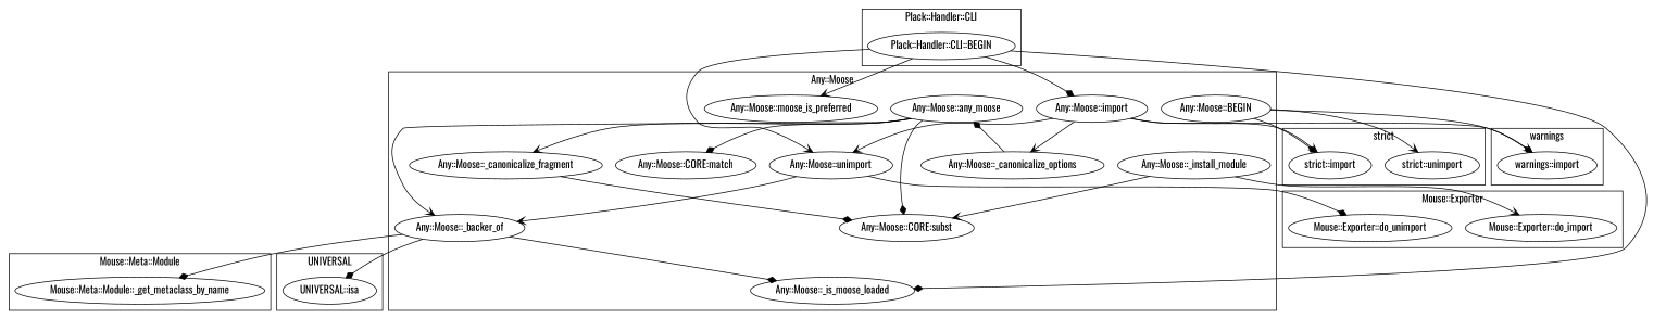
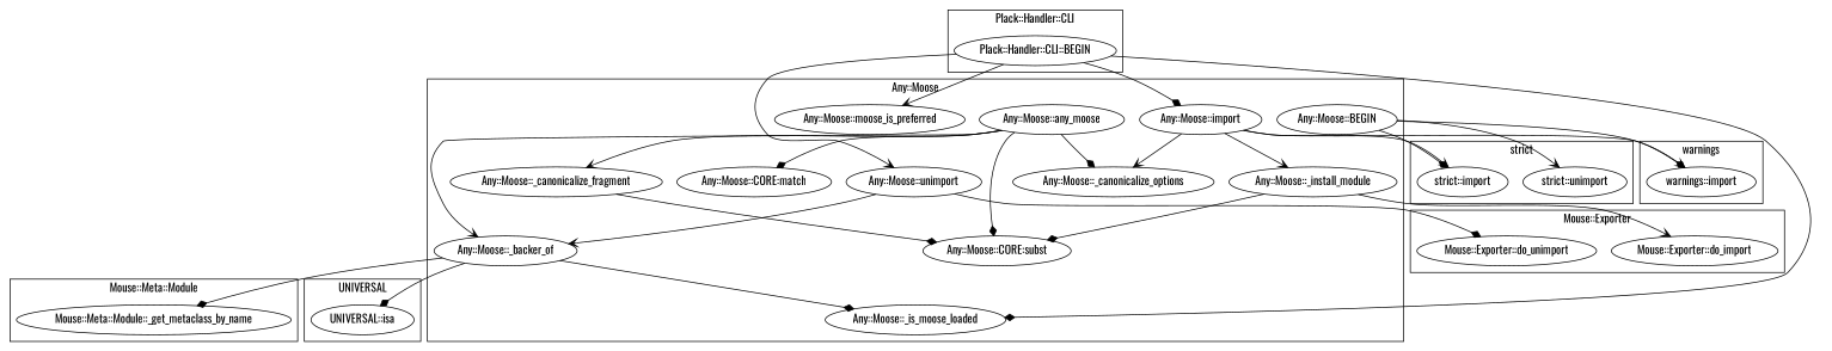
  digraph {
    fontname=Oswald
    node [fontname=Oswald]
    edge [arrowhead=diamond fontname=Oswald]
    "strict::import"
    "strict::unimport"
    "warnings::import"
    "Mouse::Exporter::do_unimport"
    "Mouse::Exporter::do_import"
    "Mouse::Meta::Module::_get_metaclass_by_name"
    "Any::Moose::BEGIN"
    "Any::Moose::_is_moose_loaded"
    "Any::Moose::any_moose"
    "Any::Moose::import"
    "Any::Moose::moose_is_preferred"
    "Any::Moose::CORE:subst"
    "Any::Moose::_canonicalize_fragment"
    "Any::Moose::_canonicalize_options"
    "Any::Moose::CORE:match"
    "Any::Moose::unimport"
    "Any::Moose::_install_module"
    "Any::Moose::_backer_of"
    "UNIVERSAL::isa"
    "Plack::Handler::CLI::BEGIN"
    subgraph cluster_1 {
      label="strict"
      "strict::import"
      "strict::unimport"
    }
    subgraph cluster_2 {
      label=warnings
      "warnings::import"
    }
    subgraph cluster_3 {
      label="Mouse::Exporter"
      "Mouse::Exporter::do_unimport"
      "Mouse::Exporter::do_import"
    }
    subgraph cluster_4 {
      label="Mouse::Meta::Module"
      "Mouse::Meta::Module::_get_metaclass_by_name"
    }
    subgraph cluster_5 {
      label="Any::Moose"
      "Any::Moose::BEGIN"
      "Any::Moose::_is_moose_loaded"
      "Any::Moose::any_moose"
      "Any::Moose::import"
      "Any::Moose::moose_is_preferred"
      "Any::Moose::CORE:subst"
      "Any::Moose::_canonicalize_fragment"
      "Any::Moose::_canonicalize_options"
      "Any::Moose::CORE:match"
      "Any::Moose::unimport"
      "Any::Moose::_install_module"
      "Any::Moose::_backer_of"
    }
    subgraph cluster_6 {
      label=UNIVERSAL
      "UNIVERSAL::isa"
    }
    subgraph cluster_7 {
      label="Plack::Handler::CLI"
      "Plack::Handler::CLI::BEGIN"
    }
    "Any::Moose::BEGIN" -> "strict::import"
    "Any::Moose::BEGIN" -> "strict::unimport" [arrowhead=vee]
    "Any::Moose::BEGIN" -> "warnings::import"
    "Any::Moose::any_moose" -> "Any::Moose::CORE:subst"
    "Any::Moose::any_moose" -> "Any::Moose::_canonicalize_fragment" [arrowhead=vee]
    "Any::Moose::any_moose" -> "Any::Moose::CORE:match"
    "Any::Moose::any_moose" -> "Any::Moose::_backer_of" [arrowhead=vee]
    "Any::Moose::import" -> "strict::import" [arrowhead=vee]
    "Any::Moose::import" -> "warnings::import" [arrowhead=vee]
    "Any::Moose::import" -> "Any::Moose::_canonicalize_options" [arrowhead=vee]
-   "Any::Moose::import" -> "Any::Moose::unimport" [arrowhead=vee]
+   "Any::Moose::import" -> "Any::Moose::_install_module" [arrowhead=vee]
    "Any::Moose::_canonicalize_fragment" -> "Any::Moose::CORE:subst"
-   "Any::Moose::_canonicalize_options" -> "Any::Moose::any_moose"
+   "Any::Moose::any_moose" -> "Any::Moose::_canonicalize_options"
    "Any::Moose::unimport" -> "Mouse::Exporter::do_unimport"
    "Any::Moose::unimport" -> "Any::Moose::_backer_of" [arrowhead=vee]
    "Any::Moose::_install_module" -> "Mouse::Exporter::do_import" [arrowhead=vee]
-   "Any::Moose::_install_module" -> "Any::Moose::CORE:subst" [arrowhead=vee]
+   "Any::Moose::_install_module" -> "Any::Moose::CORE:subst"
    "Any::Moose::_backer_of" -> "Mouse::Meta::Module::_get_metaclass_by_name"
    "Any::Moose::_backer_of" -> "Any::Moose::_is_moose_loaded"
    "Any::Moose::_backer_of" -> "UNIVERSAL::isa"
    "Plack::Handler::CLI::BEGIN" -> "Any::Moose::_is_moose_loaded"
    "Plack::Handler::CLI::BEGIN" -> "Any::Moose::import"
    "Plack::Handler::CLI::BEGIN" -> "Any::Moose::moose_is_preferred" [arrowhead=vee]
    "Plack::Handler::CLI::BEGIN" -> "Any::Moose::unimport" [arrowhead=vee]
  }
